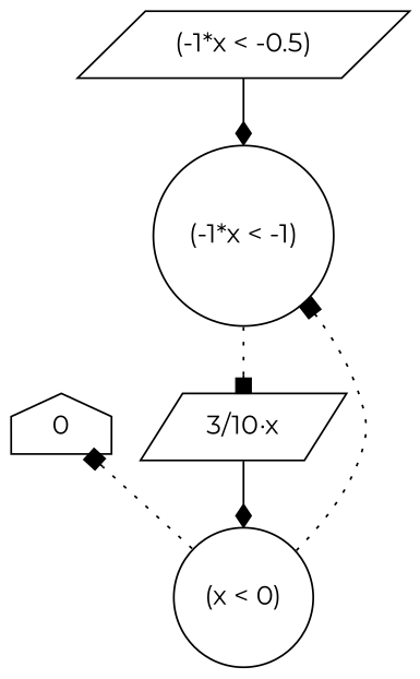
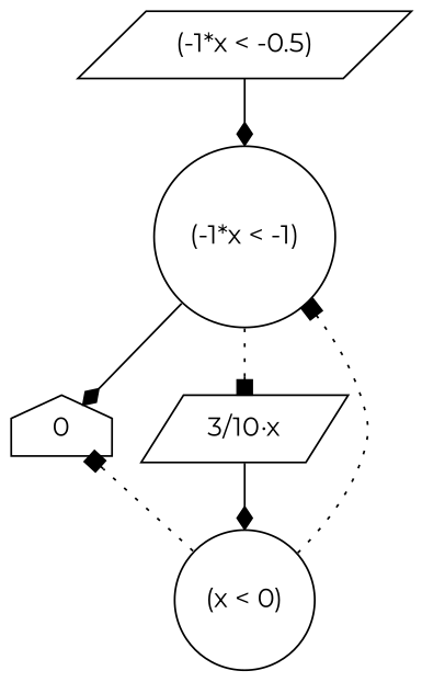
  digraph {
    fontname=Montserrat
    rankdir=TB
    node [fontname=Montserrat shape=parallelogram]
    edge [arrowhead=diamond fontname=Montserrat style=solid]
    n1 [label="(-1*x < -0.5)"]
    n2 [label="(-1*x < -1)" shape=circle]
    n3 [label="(x < 0)" shape=circle]
    n4 [label=0 shape=house]
    n5 [label="3/10·x"]
    subgraph sub_1 {
      rank=same
      n1
    }
    subgraph sub_2 {
      rank=same
      n2
    }
    subgraph sub_3 {
      rank=same
      n3
    }
    subgraph sub_4 {
      rank=same
      n4
      n5
    }
    n1 -> n2
+   n2 -> n4
    n2 -> n5 [arrowhead=box style=dotted]
    n3 -> n2 [arrowhead=box style=dotted]
    n3 -> n4 [arrowhead=box style=dotted]
    n5 -> n3
  }
